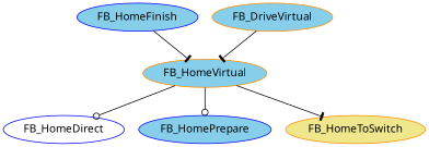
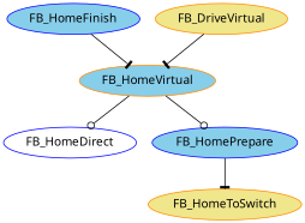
  digraph {
    fontname="Noto Sans"
    node [color=blue fillcolor=skyblue fontname="Noto Sans" style=filled]
    edge [arrowhead=tee fontname="Noto Sans"]
    FB_HomeDirect [fillcolor=white]
    FB_HomeVirtual [color=darkorange]
    FB_HomePrepare
    FB_HomeToSwitch [color=darkorange fillcolor=khaki]
    FB_HomeFinish
-   FB_DriveVirtual [color=darkorange]
+   FB_DriveVirtual [color=darkorange fillcolor=khaki]
    FB_HomeVirtual -> FB_HomeDirect [arrowhead=odot]
    FB_HomeVirtual -> FB_HomePrepare [arrowhead=odot]
-   FB_HomeVirtual -> FB_HomeToSwitch
+   FB_HomePrepare -> FB_HomeToSwitch
    FB_HomeFinish -> FB_HomeVirtual
    FB_DriveVirtual -> FB_HomeVirtual
  }
